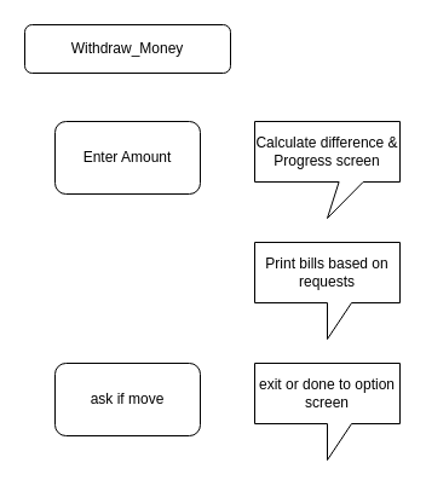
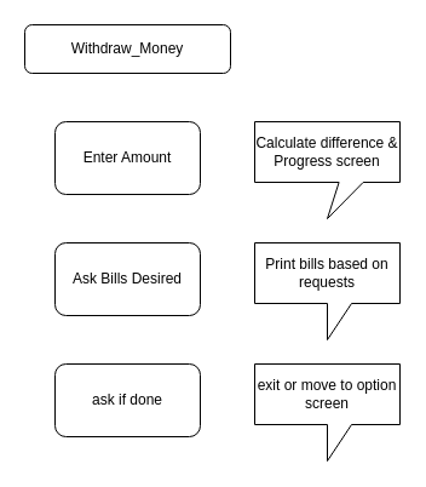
  <mxCell id="0" />
  <mxCell id="1" parent="0" />
  <mxCell id="2" value="Withdraw_Money" style="whiteSpace=wrap;html=1;rounded=1;" vertex="1" parent="1"><mxGeometry x="20" y="20" width="170" height="40" as="geometry" /></mxCell>
- <mxCell id="3" value="ask if move" style="rounded=1;whiteSpace=wrap;html=1;" vertex="1" parent="1"><mxGeometry x="45" y="300" width="120" height="60" as="geometry" /></mxCell>
+ <mxCell id="3" value="ask if done" style="rounded=1;whiteSpace=wrap;html=1;" vertex="1" parent="1"><mxGeometry x="45" y="300" width="120" height="60" as="geometry" /></mxCell>
+ <mxCell id="4" value="Ask Bills Desired" style="rounded=1;whiteSpace=wrap;html=1;" vertex="1" parent="1"><mxGeometry x="45" y="200" width="120" height="60" as="geometry" /></mxCell>
  <mxCell id="5" value="Enter Amount" style="rounded=1;whiteSpace=wrap;html=1;" vertex="1" parent="1"><mxGeometry x="45" y="100" width="120" height="60" as="geometry" /></mxCell>
  <mxCell id="6" value="Calculate difference &amp;amp;&lt;br&gt;Progress screen" style="shape=callout;whiteSpace=wrap;html=1;perimeter=calloutPerimeter;size=30;position=0.58;" vertex="1" parent="1"><mxGeometry x="210" y="100" width="120" height="80" as="geometry" /></mxCell>
- <mxCell id="7" value="exit or done to option screen" style="shape=callout;whiteSpace=wrap;html=1;perimeter=calloutPerimeter;" vertex="1" parent="1"><mxGeometry x="210" y="300" width="120" height="80" as="geometry" /></mxCell>
+ <mxCell id="7" value="exit or move to option screen" style="shape=callout;whiteSpace=wrap;html=1;perimeter=calloutPerimeter;" vertex="1" parent="1"><mxGeometry x="210" y="300" width="120" height="80" as="geometry" /></mxCell>
  <mxCell id="8" value="Print bills based on requests" style="shape=callout;whiteSpace=wrap;html=1;perimeter=calloutPerimeter;" vertex="1" parent="1"><mxGeometry x="210" y="200" width="120" height="80" as="geometry" /></mxCell>
